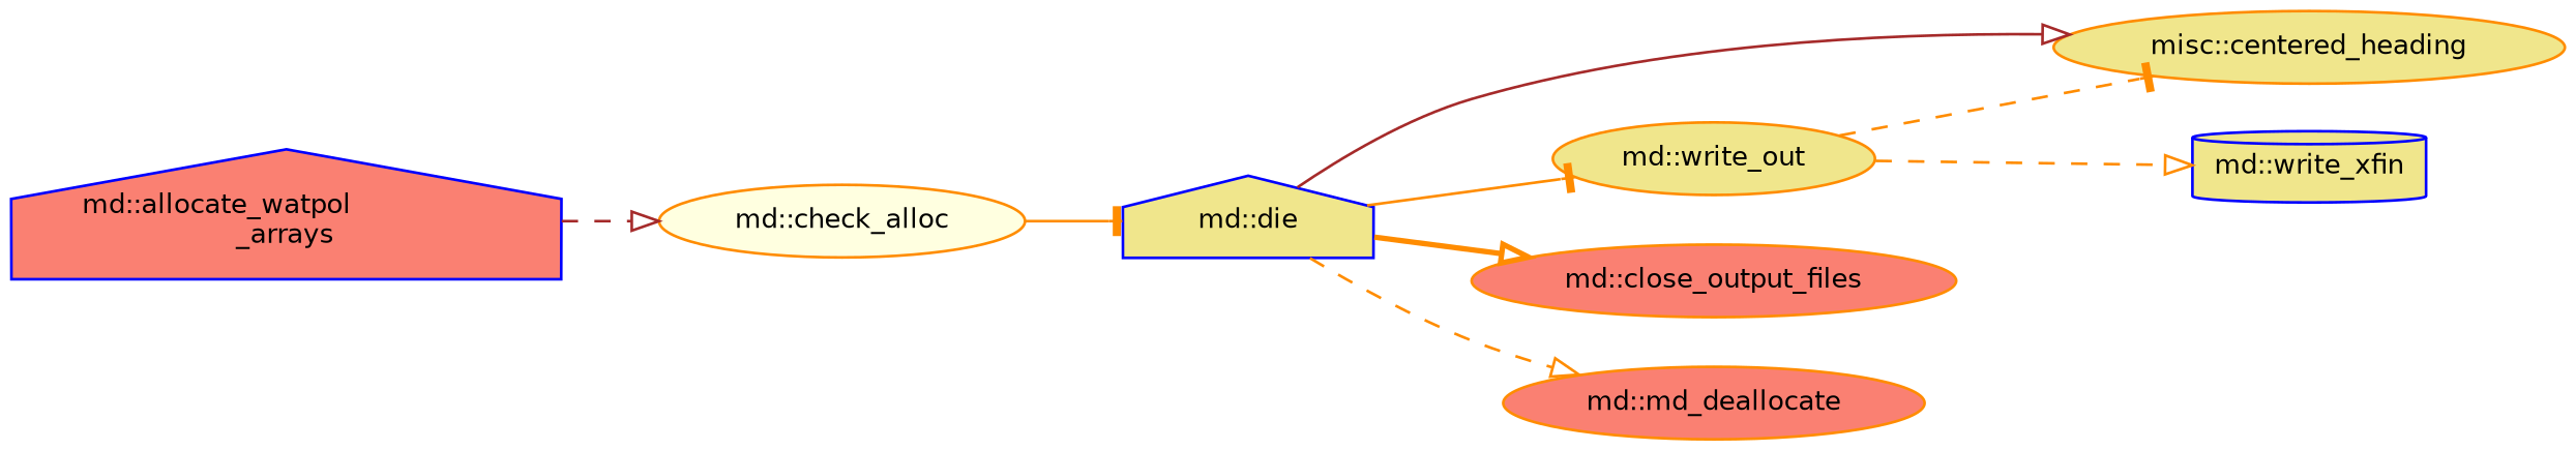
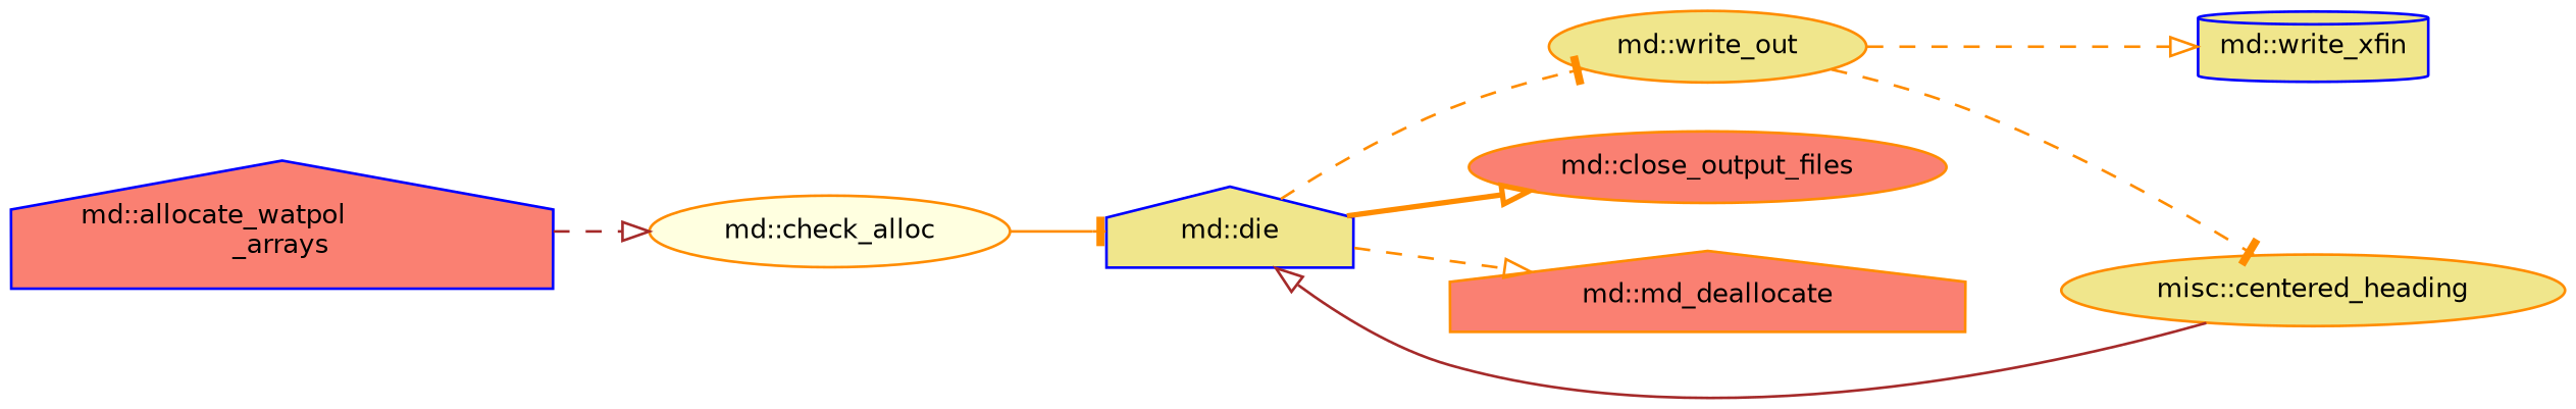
  digraph {
    rankdir=LR
    node [color=darkorange fillcolor=khaki fontname=Helvetica fontsize=10 shape=ellipse style=filled]
    edge [arrowhead=onormal color=darkorange fontname=Helvetica fontsize=10 labelfontname=Helvetica labelfontsize=10 style=dashed]
    n1 [color=blue fillcolor=salmon fontcolor=black height=0.2 label="md::allocate_watpol\l_arrays" shape=house width=0.4]
    n2 [fillcolor=lightyellow height=0.2 label="md::check_alloc" width=0.4]
    n3 [color=blue height=0.2 label="md::die" shape=house width=0.4]
    n4 [height=0.2 label="misc::centered_heading" width=0.4]
    n5 [height=0.2 label="md::write_out" width=0.4]
    n6 [fillcolor=salmon height=0.2 label="md::close_output_files" width=0.4]
-   n7 [fillcolor=salmon height=0.2 label="md::md_deallocate" width=0.4]
+   n7 [fillcolor=salmon height=0.2 label="md::md_deallocate" shape=house width=0.4]
    n8 [color=blue height=0.2 label="md::write_xfin" shape=cylinder width=0.4]
    n1 -> n2 [color=brown]
    n2 -> n3 [arrowhead=tee style=solid]
-   n3 -> n4 [color=brown style=solid]
-   n3 -> n5 [arrowhead=tee style=solid]
+   n4 -> n3 [color=brown style=solid]
+   n3 -> n5 [arrowhead=tee]
    n3 -> n6 [style=bold]
    n3 -> n7
    n5 -> n4 [arrowhead=tee]
    n5 -> n8
  }
